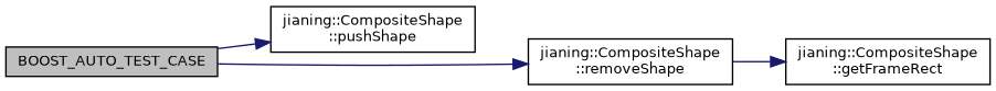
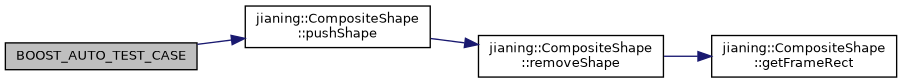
  digraph {
    rankdir=LR
    node [color=black fillcolor=white fontname=Helvetica fontsize=10 shape=record style=filled]
    edge [color=midnightblue fontname=Helvetica fontsize=10 labelfontname=Helvetica labelfontsize=10 style=solid]
    n1 [fillcolor=grey75 fontcolor=black height=0.2 label=BOOST_AUTO_TEST_CASE width=0.4]
    n2 [height=0.2 label="jianing::CompositeShape\l::pushShape" width=0.4]
    n3 [height=0.2 label="jianing::CompositeShape\l::removeShape" width=0.4]
    n4 [height=0.2 label="jianing::CompositeShape\l::getFrameRect" width=0.4]
    n1 -> n2
-   n1 -> n3
+   n2 -> n3
    n3 -> n4
  }
